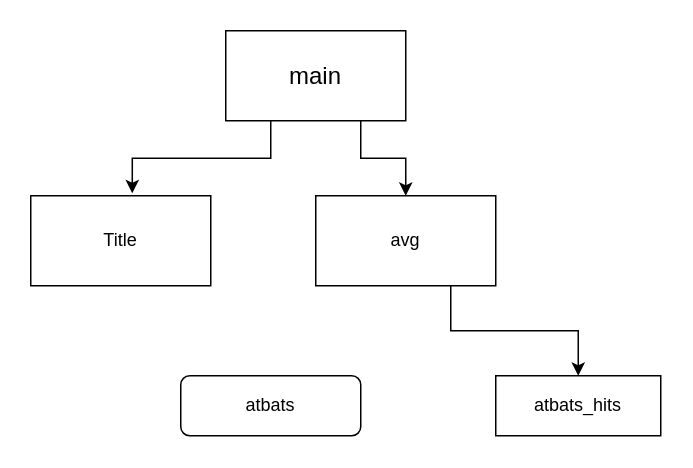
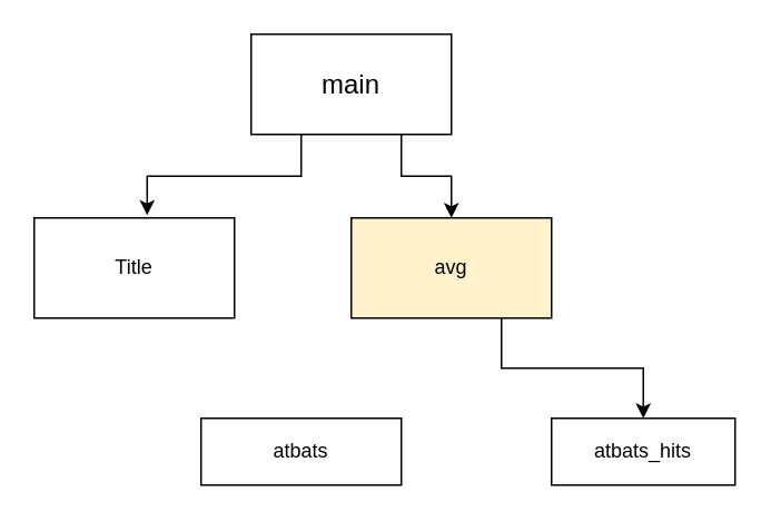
  <mxCell id="0" />
  <mxCell id="1" parent="0" />
  <mxCell id="2" style="edgeStyle=orthogonalEdgeStyle;rounded=0;orthogonalLoop=1;jettySize=auto;html=1;exitX=0.75;exitY=1;exitDx=0;exitDy=0;" edge="1" parent="1" source="3" target="6"><mxGeometry relative="1" as="geometry" /></mxCell>
  <mxCell id="3" value="&lt;font size=&quot;3&quot;&gt;main&lt;/font&gt;" style="rounded=0;whiteSpace=wrap;html=1;" vertex="1" parent="1"><mxGeometry x="150" y="20" width="120" height="60" as="geometry" /></mxCell>
  <mxCell id="4" value="Title" style="rounded=0;whiteSpace=wrap;html=1;" vertex="1" parent="1"><mxGeometry x="20" y="130" width="120" height="60" as="geometry" /></mxCell>
  <mxCell id="5" style="edgeStyle=orthogonalEdgeStyle;rounded=0;orthogonalLoop=1;jettySize=auto;html=1;entryX=0.5;entryY=0;entryDx=0;entryDy=0;exitX=0.75;exitY=1;exitDx=0;exitDy=0;" edge="1" parent="1" source="6" target="8"><mxGeometry relative="1" as="geometry"><mxPoint x="300" y="220" as="sourcePoint" /></mxGeometry></mxCell>
- <mxCell id="6" value="avg" style="rounded=0;whiteSpace=wrap;html=1;" vertex="1" parent="1"><mxGeometry x="210" y="130" width="120" height="60" as="geometry" /></mxCell>
- <mxCell id="7" value="atbats" style="whiteSpace=wrap;html=1;rounded=1;" vertex="1" parent="1"><mxGeometry x="120" y="250" width="120" height="40" as="geometry" /></mxCell>
+ <mxCell id="6" value="avg" style="rounded=0;whiteSpace=wrap;html=1;fillColor=#fff2cc;" vertex="1" parent="1"><mxGeometry x="210" y="130" width="120" height="60" as="geometry" /></mxCell>
+ <mxCell id="7" value="atbats" style="rounded=0;whiteSpace=wrap;html=1;" vertex="1" parent="1"><mxGeometry x="120" y="250" width="120" height="40" as="geometry" /></mxCell>
  <mxCell id="8" value="atbats_hits" style="rounded=0;whiteSpace=wrap;html=1;" vertex="1" parent="1"><mxGeometry x="330" y="250" width="110" height="40" as="geometry" /></mxCell>
  <mxCell id="9" style="edgeStyle=orthogonalEdgeStyle;rounded=0;orthogonalLoop=1;jettySize=auto;html=1;exitX=0.25;exitY=1;exitDx=0;exitDy=0;entryX=0.564;entryY=-0.027;entryDx=0;entryDy=0;entryPerimeter=0;" edge="1" parent="1" source="3" target="4"><mxGeometry relative="1" as="geometry" /></mxCell>
